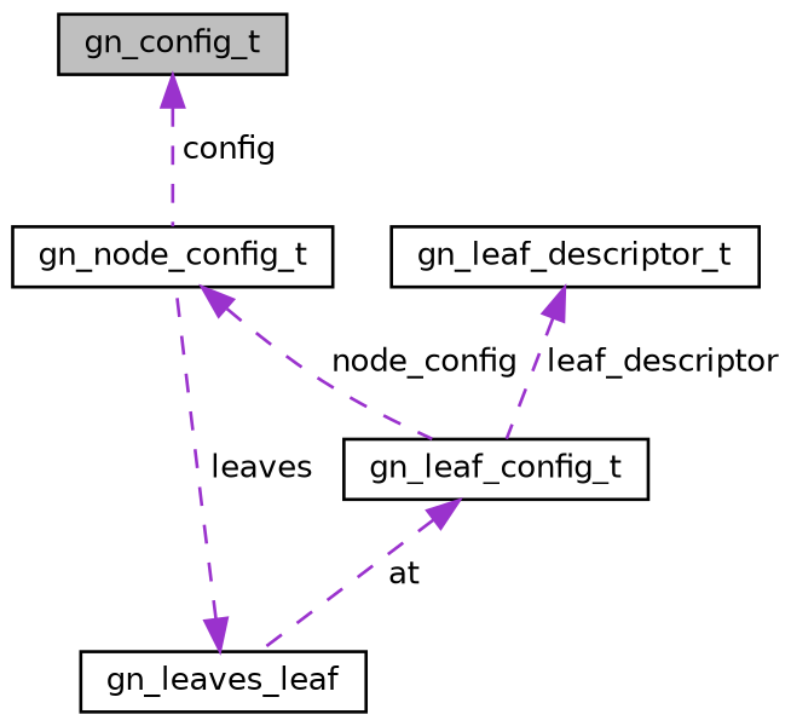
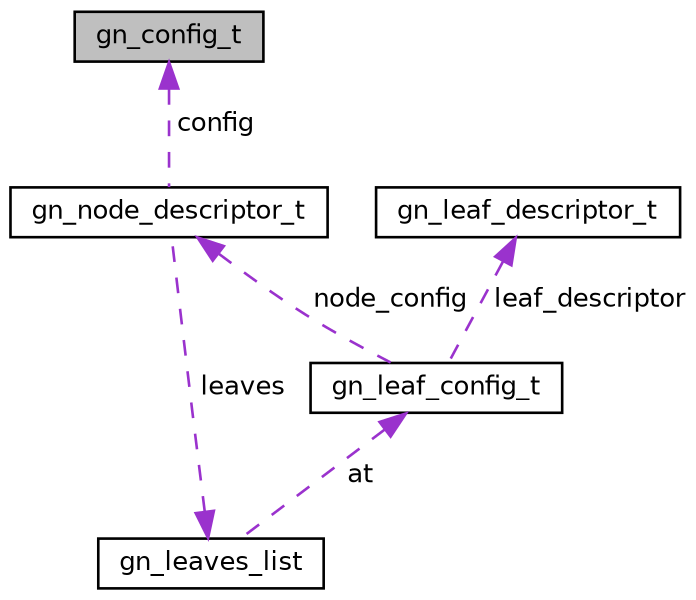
  digraph {
    node [color=black fillcolor=white fontname=Helvetica fontsize=10 shape=record style=filled]
    edge [color=darkorchid3 dir=back fontname=Helvetica fontsize=10 labelfontname=Helvetica labelfontsize=10 style=dashed]
    n1 [fillcolor=grey75 fontcolor=black height=0.2 label=gn_config_t width=0.4]
-   n2 [height=0.2 label=gn_node_config_t width=0.4]
+   n2 [height=0.2 label=gn_node_descriptor_t width=0.4]
    n3 [height=0.2 label=gn_leaf_config_t width=0.4]
-   n4 [height=0.2 label=gn_leaves_leaf width=0.4]
+   n4 [height=0.2 label=gn_leaves_list width=0.4]
    n5 [height=0.2 label=gn_leaf_descriptor_t width=0.4]
    n1 -> n2 [label=" config"]
    n2 -> n3 [label=" node_config"]
    n3 -> n4 [label=" at"]
    n4 -> n2 [label=" leaves"]
    n5 -> n3 [label=" leaf_descriptor"]
  }
